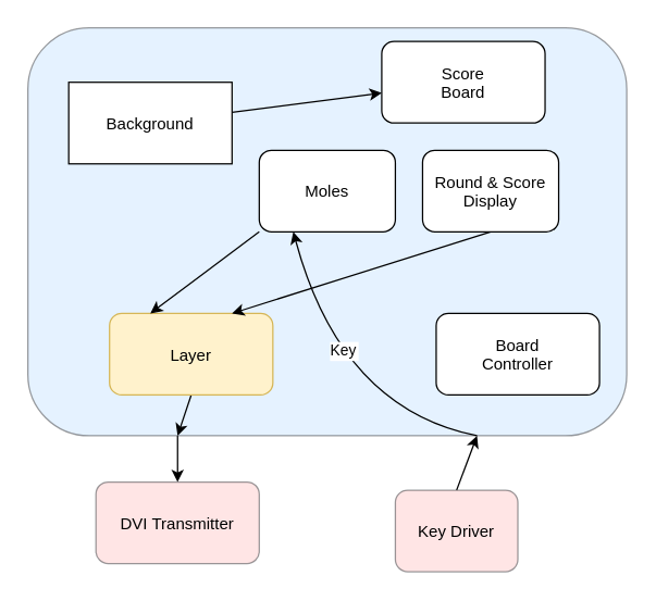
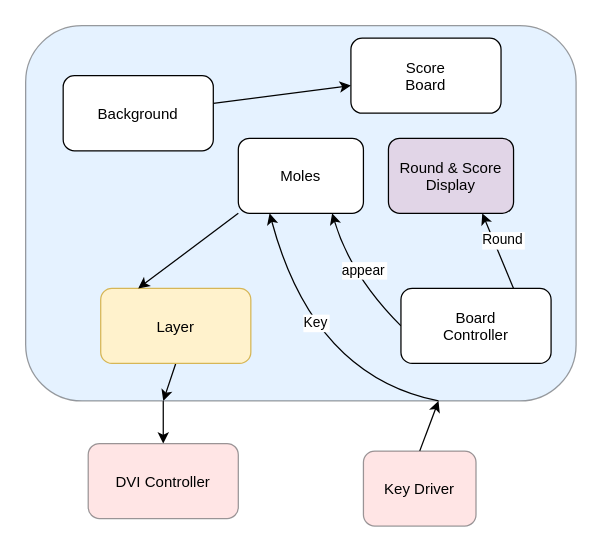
  <mxCell id="0" />
  <mxCell id="1" parent="0" />
  <mxCell id="2" value="" style="edgeStyle=none;exitX=0.25;exitY=1;exitDx=0;exitDy=0;entryX=0.5;entryY=0;entryDx=0;entryDy=0;startArrow=none;startFill=0;" edge="1" parent="1" source="3" target="4"><mxGeometry relative="1" as="geometry"><mxPoint x="164.538" y="380" as="targetPoint" /></mxGeometry></mxCell>
  <mxCell id="3" value="" style="rounded=1;fillColor=#cce5ff;strokeColor=#36393d;opacity=50;" vertex="1" parent="1"><mxGeometry x="20" y="20" width="440" height="300" as="geometry" /></mxCell>
- <mxCell id="4" value="DVI Transmitter" style="rounded=1;opacity=50;fillColor=#ffcccc;strokeColor=#36393d;" vertex="1" parent="1"><mxGeometry x="70" y="354" width="120" height="60" as="geometry" /></mxCell>
+ <mxCell id="4" value="DVI Controller" style="rounded=1;opacity=50;fillColor=#ffcccc;strokeColor=#36393d;" vertex="1" parent="1"><mxGeometry x="70" y="354" width="120" height="60" as="geometry" /></mxCell>
  <mxCell id="5" value="" style="edgeStyle=none;exitX=0.5;exitY=0;exitDx=0;exitDy=0;entryX=0.75;entryY=1;entryDx=0;entryDy=0;startArrow=none;startFill=0;" edge="1" parent="1" source="6" target="3"><mxGeometry relative="1" as="geometry" /></mxCell>
  <mxCell id="6" value="Key Driver" style="rounded=1;opacity=50;fillColor=#ffcccc;strokeColor=#36393d;" vertex="1" parent="1"><mxGeometry x="290" y="360" width="90" height="60" as="geometry" /></mxCell>
  <mxCell id="7" value="" style="edgeStyle=none;exitX=0.5;exitY=1;exitDx=0;exitDy=0;entryX=0.25;entryY=1;entryDx=0;entryDy=0;startArrow=none;startFill=0;" edge="1" parent="1" source="8" target="3"><mxGeometry relative="1" as="geometry" /></mxCell>
  <mxCell id="8" value="Layer" style="rounded=1;fillColor=#fff2cc;strokeColor=#d6b656;" vertex="1" parent="1"><mxGeometry x="80" y="230" width="120" height="60" as="geometry" /></mxCell>
  <mxCell id="9" value="" style="edgeStyle=none;exitX=0;exitY=1;exitDx=0;exitDy=0;entryX=0.25;entryY=0;entryDx=0;entryDy=0;startArrow=none;startFill=0;" edge="1" parent="1" source="10" target="8"><mxGeometry relative="1" as="geometry" /></mxCell>
  <mxCell id="10" value="Moles" style="rounded=1;" vertex="1" parent="1"><mxGeometry x="190" y="110" width="100" height="60" as="geometry" /></mxCell>
- <mxCell id="11" value="" style="edgeStyle=none;exitX=0.5;exitY=1;exitDx=0;exitDy=0;entryX=0.75;entryY=0;entryDx=0;entryDy=0;startArrow=none;startFill=0;" edge="1" parent="1" source="12" target="8"><mxGeometry relative="1" as="geometry" /></mxCell>
- <mxCell id="12" value="Round &amp; Score&#10;Display" style="rounded=1;" vertex="1" parent="1"><mxGeometry x="310" y="110" width="100" height="60" as="geometry" /></mxCell>
+ <mxCell id="12" value="Round &amp; Score&#10;Display" style="rounded=1;fillColor=#e1d5e7;" vertex="1" parent="1"><mxGeometry x="310" y="110" width="100" height="60" as="geometry" /></mxCell>
+ <mxCell id="13" value="" style="edgeStyle=none;curved=1;exitX=0.75;exitY=0;exitDx=0;exitDy=0;entryX=0.75;entryY=1;entryDx=0;entryDy=0;strokeColor=default;startArrow=none;startFill=0;" edge="1" parent="1" source="17" target="12"><mxGeometry relative="1" as="geometry" /></mxCell>
+ <mxCell id="14" value="Round" style="edgeLabel;align=center;verticalAlign=middle;resizable=0;points=[];" vertex="1" connectable="0" parent="13"><mxGeometry x="0.24" y="-7" relative="1" as="geometry"><mxPoint as="offset" /></mxGeometry></mxCell>
+ <mxCell id="15" value="" style="edgeStyle=none;curved=1;exitX=0;exitY=0.5;exitDx=0;exitDy=0;entryX=0.75;entryY=1;entryDx=0;entryDy=0;strokeColor=default;startArrow=none;startFill=0;" edge="1" parent="1" source="17" target="10"><mxGeometry relative="1" as="geometry"><Array as="points"><mxPoint x="280" y="220" /></Array></mxGeometry></mxCell>
+ <mxCell id="16" value="appear" style="edgeLabel;align=center;verticalAlign=middle;resizable=0;points=[];" vertex="1" connectable="0" parent="15"><mxGeometry x="0.076" y="-11" relative="1" as="geometry"><mxPoint as="offset" /></mxGeometry></mxCell>
  <mxCell id="17" value="Board&#10;Controller" style="rounded=1;" vertex="1" parent="1"><mxGeometry x="320" y="230" width="120" height="60" as="geometry" /></mxCell>
  <mxCell id="18" value="Score&#10;Board" style="rounded=1;" vertex="1" parent="1"><mxGeometry x="280" y="30" width="120" height="60" as="geometry" /></mxCell>
  <mxCell id="19" value="" style="edgeStyle=none;curved=1;strokeColor=default;startArrow=none;startFill=0;" edge="1" parent="1" source="20" target="18"><mxGeometry relative="1" as="geometry" /></mxCell>
- <mxCell id="20" value="Background" style="rounded=0;" vertex="1" parent="1"><mxGeometry x="50" y="60" width="120" height="60" as="geometry" /></mxCell>
+ <mxCell id="20" value="Background" style="rounded=1;" vertex="1" parent="1"><mxGeometry x="50" y="60" width="120" height="60" as="geometry" /></mxCell>
  <mxCell id="21" value="" style="edgeStyle=none;curved=1;exitX=0.75;exitY=1;exitDx=0;exitDy=0;entryX=0.25;entryY=1;entryDx=0;entryDy=0;strokeColor=default;startArrow=none;startFill=0;" edge="1" parent="1" source="3" target="10"><mxGeometry relative="1" as="geometry"><Array as="points"><mxPoint x="250" y="300" /></Array></mxGeometry></mxCell>
  <mxCell id="22" value="Key" style="edgeLabel;align=center;verticalAlign=middle;resizable=0;points=[];" vertex="1" connectable="0" parent="21"><mxGeometry x="0.221" y="-13" relative="1" as="geometry"><mxPoint as="offset" /></mxGeometry></mxCell>
